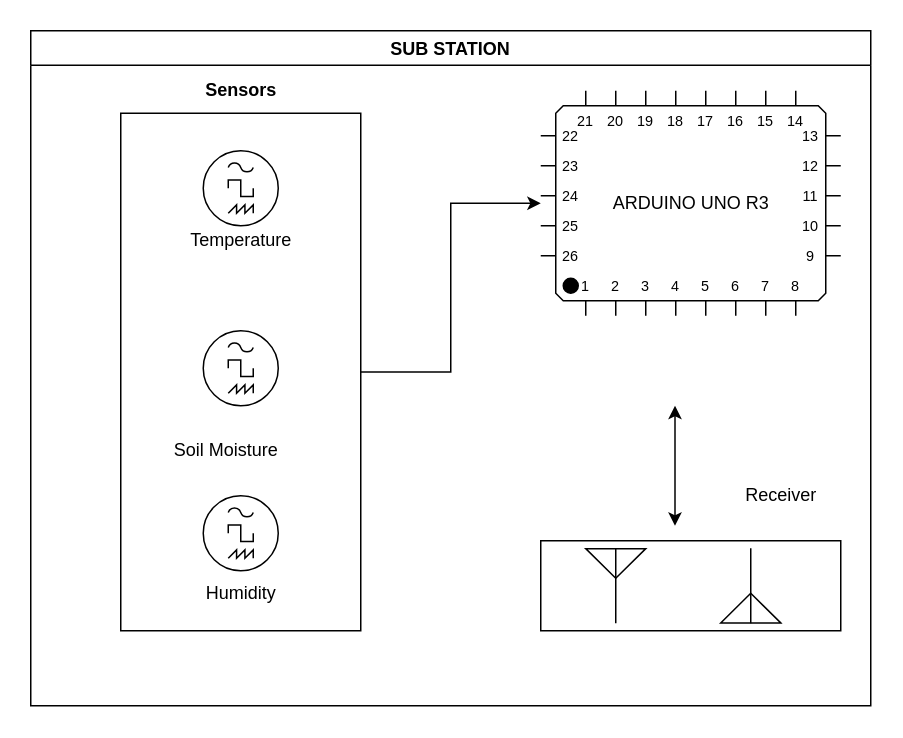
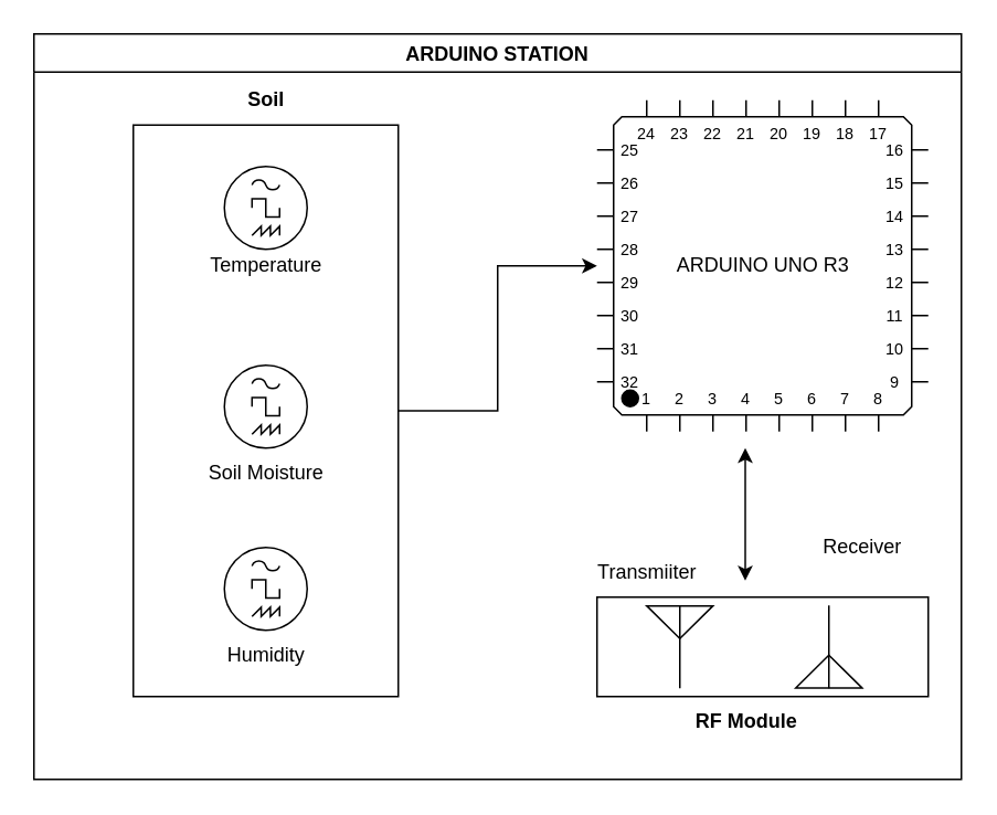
  <mxCell id="0" />
  <mxCell id="1" parent="0" />
- <mxCell id="2" value="SUB STATION" style="swimlane;" vertex="1" parent="1"><mxGeometry x="20" y="20" width="560" height="450" as="geometry" /></mxCell>
- <mxCell id="3" value="ARDUINO UNO R3" style="shadow=0;dashed=0;align=center;html=1;strokeWidth=1;shape=mxgraph.electrical.logic_gates.qfp_ic;labelNames=a,b,c,d,e,f,g,h,i,j,k,l,m,n,o,p,q,r,s,t,u,v,w,x,y,z,a1,b1,c1,d1,e1,f1,g1,h1,i1,j1,k1,l1,m1,n1;" vertex="1" parent="2"><mxGeometry x="340" y="40" width="200" height="150" as="geometry" /></mxCell>
- <mxCell id="4" value="Sensors" style="text;html=1;align=center;verticalAlign=middle;resizable=0;points=[];autosize=1;strokeColor=none;fillColor=none;fontStyle=1" vertex="1" parent="2"><mxGeometry x="105" y="25" width="70" height="30" as="geometry" /></mxCell>
+ <mxCell id="2" value="ARDUINO STATION" style="swimlane;" vertex="1" parent="1"><mxGeometry x="20" y="20" width="560" height="450" as="geometry" /></mxCell>
+ <mxCell id="3" value="ARDUINO UNO R3" style="shadow=0;dashed=0;align=center;html=1;strokeWidth=1;shape=mxgraph.electrical.logic_gates.qfp_ic;labelNames=a,b,c,d,e,f,g,h,i,j,k,l,m,n,o,p,q,r,s,t,u,v,w,x,y,z,a1,b1,c1,d1,e1,f1,g1,h1,i1,j1,k1,l1,m1,n1;" vertex="1" parent="2"><mxGeometry x="340" y="40" width="200" height="200" as="geometry" /></mxCell>
+ <mxCell id="4" value="Soil" style="text;html=1;align=center;verticalAlign=middle;resizable=0;points=[];autosize=1;strokeColor=none;fillColor=none;fontStyle=1" vertex="1" parent="2"><mxGeometry x="105" y="25" width="70" height="30" as="geometry" /></mxCell>
  <mxCell id="5" value="" style="edgeStyle=orthogonalEdgeStyle;rounded=0;orthogonalLoop=1;jettySize=auto;html=1;" edge="1" parent="2" source="6" target="3"><mxGeometry relative="1" as="geometry"><mxPoint x="320" y="100" as="targetPoint" /><Array as="points" /></mxGeometry></mxCell>
  <mxCell id="6" value="" style="rounded=0;whiteSpace=wrap;html=1;" vertex="1" parent="2"><mxGeometry x="60" y="55" width="160" height="345" as="geometry" /></mxCell>
  <mxCell id="7" value="" style="perimeter=ellipsePerimeter;verticalLabelPosition=bottom;shadow=0;dashed=0;align=center;html=1;verticalAlign=top;shape=mxgraph.electrical.instruments.signal_generator;" vertex="1" parent="2"><mxGeometry x="110" y="80" width="60" height="50" as="geometry" /></mxCell>
  <mxCell id="8" value="" style="perimeter=ellipsePerimeter;verticalLabelPosition=bottom;shadow=0;dashed=0;align=center;html=1;verticalAlign=top;shape=mxgraph.electrical.instruments.signal_generator;" vertex="1" parent="2"><mxGeometry x="110" y="200" width="60" height="50" as="geometry" /></mxCell>
  <mxCell id="9" value="" style="perimeter=ellipsePerimeter;verticalLabelPosition=bottom;shadow=0;dashed=0;align=center;html=1;verticalAlign=top;shape=mxgraph.electrical.instruments.signal_generator;" vertex="1" parent="2"><mxGeometry x="110" y="310" width="60" height="50" as="geometry" /></mxCell>
  <mxCell id="10" value="Temperature" style="text;html=1;align=center;verticalAlign=middle;resizable=0;points=[];autosize=1;strokeColor=none;fillColor=none;" vertex="1" parent="2"><mxGeometry x="95" y="125" width="90" height="30" as="geometry" /></mxCell>
- <mxCell id="11" value="Soil Moisture" style="text;html=1;align=center;verticalAlign=middle;resizable=0;points=[];autosize=1;strokeColor=none;fillColor=none;" vertex="1" parent="2"><mxGeometry x="85" y="265" width="90" height="30" as="geometry" /></mxCell>
+ <mxCell id="11" value="Soil Moisture" style="text;html=1;align=center;verticalAlign=middle;resizable=0;points=[];autosize=1;strokeColor=none;fillColor=none;" vertex="1" parent="2"><mxGeometry x="95" y="250" width="90" height="30" as="geometry" /></mxCell>
  <mxCell id="12" value="Humidity" style="text;html=1;align=center;verticalAlign=middle;resizable=0;points=[];autosize=1;strokeColor=none;fillColor=none;" vertex="1" parent="2"><mxGeometry x="105" y="360" width="70" height="30" as="geometry" /></mxCell>
  <mxCell id="13" value="" style="rounded=0;whiteSpace=wrap;html=1;" vertex="1" parent="2"><mxGeometry x="340" y="340" width="200" height="60" as="geometry" /></mxCell>
  <mxCell id="14" value="" style="verticalLabelPosition=bottom;shadow=0;dashed=0;align=center;html=1;verticalAlign=top;shape=mxgraph.electrical.radio.aerial_-_antenna_2;" vertex="1" parent="2"><mxGeometry x="370" y="345" width="40" height="50" as="geometry" /></mxCell>
  <mxCell id="15" value="" style="verticalLabelPosition=bottom;shadow=0;dashed=0;align=center;html=1;verticalAlign=top;shape=mxgraph.electrical.radio.aerial_-_antenna_2;fontStyle=1;direction=west;" vertex="1" parent="2"><mxGeometry x="460" y="345" width="40" height="50" as="geometry" /></mxCell>
  <mxCell id="16" value="" style="endArrow=classic;startArrow=classic;html=1;rounded=0;" edge="1" parent="2"><mxGeometry width="50" height="50" relative="1" as="geometry"><mxPoint x="429.5" y="330" as="sourcePoint" /><mxPoint x="429.5" y="250" as="targetPoint" /></mxGeometry></mxCell>
+ <mxCell id="17" value="RF Module" style="text;html=1;align=center;verticalAlign=middle;resizable=0;points=[];autosize=1;strokeColor=none;fillColor=none;fontStyle=1" vertex="1" parent="2"><mxGeometry x="390" y="400" width="80" height="30" as="geometry" /></mxCell>
+ <mxCell id="18" value="Transmiiter" style="text;html=1;align=center;verticalAlign=middle;resizable=0;points=[];autosize=1;strokeColor=none;fillColor=none;" vertex="1" parent="2"><mxGeometry x="330" y="310" width="80" height="30" as="geometry" /></mxCell>
  <mxCell id="19" value="Receiver" style="text;html=1;align=center;verticalAlign=middle;resizable=0;points=[];autosize=1;strokeColor=none;fillColor=none;" vertex="1" parent="2"><mxGeometry x="465" y="295" width="70" height="30" as="geometry" /></mxCell>
